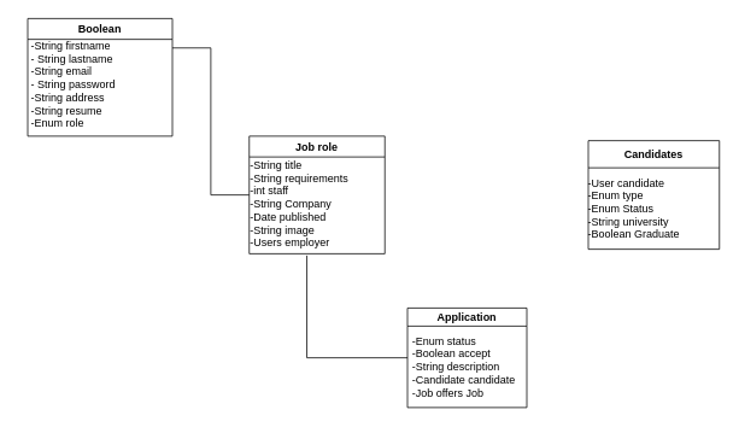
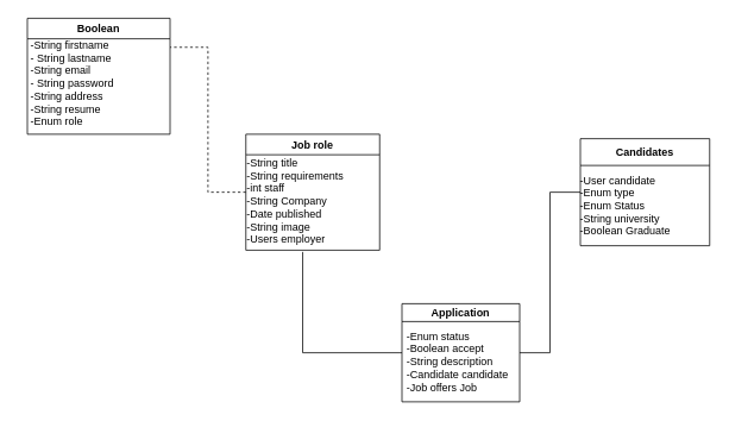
  <mxCell id="0" />
  <mxCell id="1" parent="0" />
  <mxCell id="2" value="Boolean" style="swimlane;whiteSpace=wrap;html=1;" parent="1" vertex="1"><mxGeometry x="30" y="20" width="160" height="130" as="geometry" /></mxCell>
  <mxCell id="3" value="&lt;div style=&quot;text-align: left;&quot;&gt;&lt;span style=&quot;background-color: initial;&quot;&gt;-String firstname&lt;/span&gt;&lt;/div&gt;&lt;div style=&quot;text-align: left;&quot;&gt;&lt;span style=&quot;background-color: initial;&quot;&gt;- String lastname&lt;/span&gt;&lt;/div&gt;&lt;div style=&quot;text-align: left;&quot;&gt;&lt;span style=&quot;background-color: initial;&quot;&gt;-String email&lt;/span&gt;&lt;/div&gt;&lt;div style=&quot;text-align: left;&quot;&gt;&lt;span style=&quot;background-color: initial;&quot;&gt;- String password&lt;/span&gt;&lt;/div&gt;&lt;div style=&quot;text-align: left;&quot;&gt;&lt;span style=&quot;background-color: initial;&quot;&gt;-String address&lt;/span&gt;&lt;/div&gt;&lt;div style=&quot;text-align: left;&quot;&gt;&lt;span style=&quot;background-color: initial;&quot;&gt;-String resume&lt;/span&gt;&lt;/div&gt;&lt;div style=&quot;text-align: left;&quot;&gt;&lt;span style=&quot;background-color: initial;&quot;&gt;-Enum role&lt;/span&gt;&lt;/div&gt;" style="text;html=1;align=center;verticalAlign=middle;resizable=0;points=[];autosize=1;strokeColor=none;fillColor=none;" parent="2" vertex="1"><mxGeometry x="-10" y="18" width="120" height="110" as="geometry" /></mxCell>
+ <mxCell id="4" style="edgeStyle=orthogonalEdgeStyle;rounded=0;orthogonalLoop=1;jettySize=auto;html=1;entryX=1;entryY=0.5;entryDx=0;entryDy=0;endArrow=none;endFill=0;" parent="1" source="5" target="11" edge="1"><mxGeometry relative="1" as="geometry" /></mxCell>
  <mxCell id="5" value="Candidates" style="swimlane;whiteSpace=wrap;html=1;startSize=30;" parent="1" vertex="1"><mxGeometry x="650" y="155" width="145" height="120" as="geometry" /></mxCell>
  <mxCell id="6" value="&lt;div style=&quot;text-align: left;&quot;&gt;&lt;span style=&quot;background-color: initial;&quot;&gt;-User candidate&lt;/span&gt;&lt;/div&gt;&lt;div style=&quot;text-align: left;&quot;&gt;&lt;span style=&quot;background-color: initial;&quot;&gt;-Enum type&lt;/span&gt;&lt;/div&gt;&lt;div style=&quot;text-align: left;&quot;&gt;&lt;span style=&quot;background-color: initial;&quot;&gt;-Enum Status&lt;/span&gt;&lt;/div&gt;&lt;div style=&quot;text-align: left;&quot;&gt;&lt;span style=&quot;background-color: initial;&quot;&gt;-String university&lt;/span&gt;&lt;/div&gt;&lt;div style=&quot;text-align: left;&quot;&gt;&lt;span style=&quot;background-color: initial;&quot;&gt;-Boolean Graduate&lt;/span&gt;&lt;/div&gt;" style="text;html=1;align=center;verticalAlign=middle;resizable=0;points=[];autosize=1;strokeColor=none;fillColor=none;" parent="5" vertex="1"><mxGeometry x="-10" y="30" width="120" height="90" as="geometry" /></mxCell>
- <mxCell id="7" style="edgeStyle=orthogonalEdgeStyle;rounded=0;orthogonalLoop=1;jettySize=auto;html=1;entryX=1;entryY=0.25;entryDx=0;entryDy=0;endArrow=none;endFill=0;" parent="1" source="8" target="2" edge="1"><mxGeometry relative="1" as="geometry"><mxPoint x="350" y="50" as="targetPoint" /></mxGeometry></mxCell>
+ <mxCell id="7" style="edgeStyle=orthogonalEdgeStyle;rounded=0;orthogonalLoop=1;jettySize=auto;html=1;entryX=1;entryY=0.25;entryDx=0;entryDy=0;endArrow=none;endFill=0;dashed=1;" parent="1" source="8" target="2" edge="1"><mxGeometry relative="1" as="geometry"><mxPoint x="350" y="50" as="targetPoint" /></mxGeometry></mxCell>
  <mxCell id="8" value="Job role" style="swimlane;whiteSpace=wrap;html=1;" parent="1" vertex="1"><mxGeometry x="275" y="150" width="150" height="130" as="geometry" /></mxCell>
  <mxCell id="9" value="&lt;div style=&quot;text-align: left;&quot;&gt;&lt;span style=&quot;background-color: initial;&quot;&gt;-String title&lt;/span&gt;&lt;/div&gt;&lt;div style=&quot;text-align: left;&quot;&gt;&lt;span style=&quot;background-color: initial;&quot;&gt;-String requirements&lt;/span&gt;&lt;/div&gt;&lt;div style=&quot;text-align: left;&quot;&gt;&lt;span style=&quot;background-color: initial;&quot;&gt;-int staff&lt;/span&gt;&lt;/div&gt;&lt;div style=&quot;text-align: left;&quot;&gt;&lt;span style=&quot;background-color: initial;&quot;&gt;-String Company&lt;/span&gt;&lt;/div&gt;&lt;div style=&quot;text-align: left;&quot;&gt;&lt;span style=&quot;background-color: initial;&quot;&gt;-Date published&lt;/span&gt;&lt;/div&gt;&lt;div style=&quot;text-align: left;&quot;&gt;&lt;span style=&quot;background-color: initial;&quot;&gt;-String image&lt;/span&gt;&lt;/div&gt;&lt;div style=&quot;text-align: left;&quot;&gt;&lt;span style=&quot;background-color: initial;&quot;&gt;-Users employer&lt;/span&gt;&lt;/div&gt;" style="text;html=1;align=center;verticalAlign=middle;resizable=0;points=[];autosize=1;strokeColor=none;fillColor=none;" parent="8" vertex="1"><mxGeometry x="-10" y="20" width="130" height="110" as="geometry" /></mxCell>
  <mxCell id="10" style="edgeStyle=orthogonalEdgeStyle;rounded=0;orthogonalLoop=1;jettySize=auto;html=1;entryX=0.567;entryY=1.018;entryDx=0;entryDy=0;entryPerimeter=0;endArrow=none;endFill=0;" parent="1" source="11" target="9" edge="1"><mxGeometry relative="1" as="geometry" /></mxCell>
  <mxCell id="11" value="Application" style="swimlane;whiteSpace=wrap;html=1;startSize=20;" parent="1" vertex="1"><mxGeometry x="450" y="340" width="132" height="110" as="geometry"><mxRectangle x="348" y="80" width="110" height="30" as="alternateBounds" /></mxGeometry></mxCell>
  <mxCell id="12" value="&lt;div style=&quot;text-align: left;&quot;&gt;&lt;span style=&quot;background-color: initial;&quot;&gt;-Enum status&lt;/span&gt;&lt;/div&gt;&lt;div style=&quot;text-align: left;&quot;&gt;&lt;span style=&quot;background-color: initial;&quot;&gt;-Boolean accept&lt;/span&gt;&lt;/div&gt;&lt;div style=&quot;text-align: left;&quot;&gt;&lt;span style=&quot;background-color: initial;&quot;&gt;-String description&lt;/span&gt;&lt;/div&gt;&lt;div style=&quot;text-align: left;&quot;&gt;&lt;span style=&quot;background-color: initial;&quot;&gt;-Candidate candidate&lt;/span&gt;&lt;/div&gt;&lt;div style=&quot;text-align: left;&quot;&gt;&lt;span style=&quot;background-color: initial;&quot;&gt;-Job offers Job&lt;/span&gt;&lt;/div&gt;" style="text;html=1;align=center;verticalAlign=middle;resizable=0;points=[];autosize=1;strokeColor=none;fillColor=none;" parent="11" vertex="1"><mxGeometry x="-8" y="20" width="140" height="90" as="geometry" /></mxCell>
